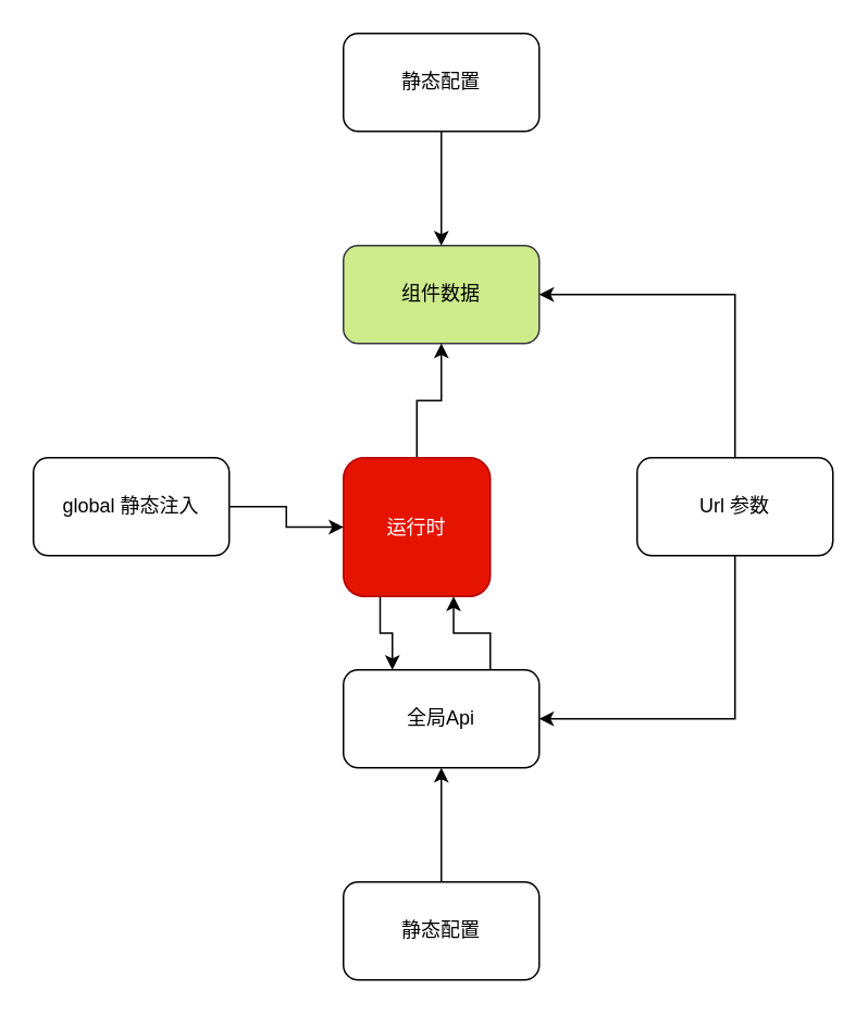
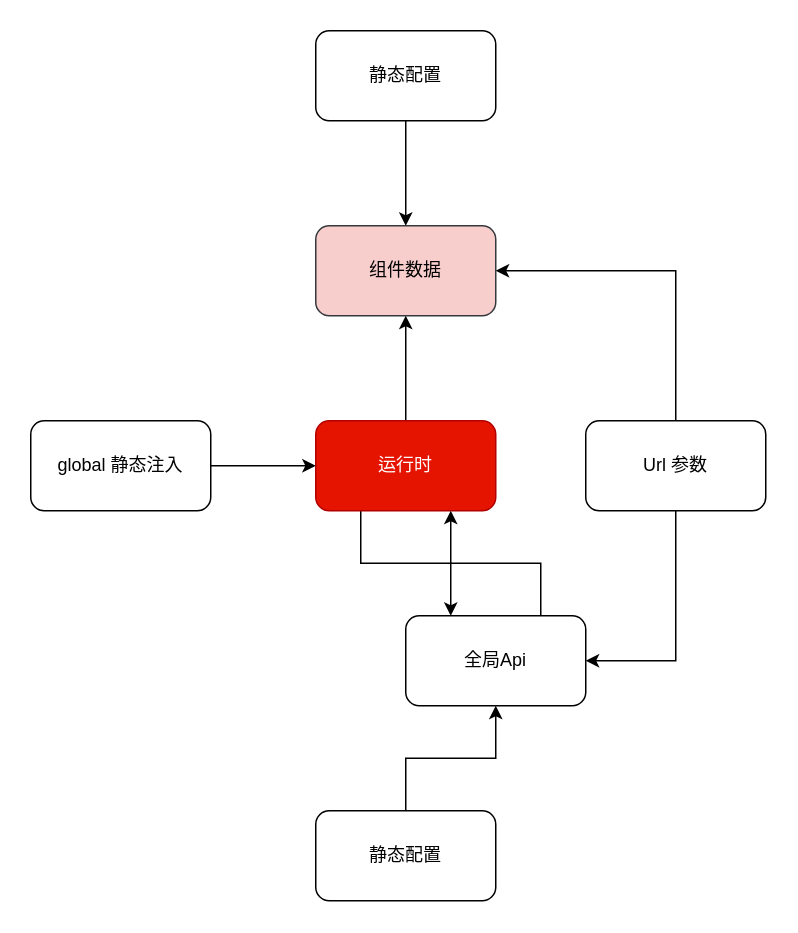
  <mxCell id="0" />
  <mxCell id="1" parent="0" />
- <mxCell id="2" value="组件数据" style="rounded=1;whiteSpace=wrap;html=1;fillColor=#cdeb8b;strokeColor=#36393d;" parent="1" vertex="1"><mxGeometry x="210" y="150" width="120" height="60" as="geometry" /></mxCell>
+ <mxCell id="2" value="组件数据" style="rounded=1;whiteSpace=wrap;html=1;fillColor=#f8cecc;strokeColor=#36393d;" parent="1" vertex="1"><mxGeometry x="210" y="150" width="120" height="60" as="geometry" /></mxCell>
  <mxCell id="3" style="edgeStyle=orthogonalEdgeStyle;rounded=0;orthogonalLoop=1;jettySize=auto;html=1;exitX=0.5;exitY=0;exitDx=0;exitDy=0;entryX=0.5;entryY=1;entryDx=0;entryDy=0;" parent="1" source="5" target="2" edge="1"><mxGeometry relative="1" as="geometry" /></mxCell>
  <mxCell id="4" style="edgeStyle=orthogonalEdgeStyle;rounded=0;orthogonalLoop=1;jettySize=auto;html=1;exitX=0.25;exitY=1;exitDx=0;exitDy=0;entryX=0.25;entryY=0;entryDx=0;entryDy=0;" parent="1" source="5" target="10" edge="1"><mxGeometry relative="1" as="geometry" /></mxCell>
- <mxCell id="5" value="运行时" style="rounded=1;whiteSpace=wrap;html=1;fillColor=#e51400;fontColor=#ffffff;strokeColor=#B20000;" parent="1" vertex="1"><mxGeometry x="210" y="280" width="90" height="85" as="geometry" /></mxCell>
+ <mxCell id="5" value="运行时" style="rounded=1;whiteSpace=wrap;html=1;fillColor=#e51400;fontColor=#ffffff;strokeColor=#B20000;" parent="1" vertex="1"><mxGeometry x="210" y="280" width="120" height="60" as="geometry" /></mxCell>
  <mxCell id="6" style="edgeStyle=orthogonalEdgeStyle;rounded=0;orthogonalLoop=1;jettySize=auto;html=1;exitX=0.5;exitY=0;exitDx=0;exitDy=0;entryX=1;entryY=0.5;entryDx=0;entryDy=0;" parent="1" source="8" target="2" edge="1"><mxGeometry relative="1" as="geometry" /></mxCell>
  <mxCell id="7" style="edgeStyle=orthogonalEdgeStyle;rounded=0;orthogonalLoop=1;jettySize=auto;html=1;exitX=0.5;exitY=1;exitDx=0;exitDy=0;entryX=1;entryY=0.5;entryDx=0;entryDy=0;" parent="1" source="8" target="10" edge="1"><mxGeometry relative="1" as="geometry" /></mxCell>
  <mxCell id="8" value="Url 参数" style="rounded=1;whiteSpace=wrap;html=1;" parent="1" vertex="1"><mxGeometry x="390" y="280" width="120" height="60" as="geometry" /></mxCell>
  <mxCell id="9" style="edgeStyle=orthogonalEdgeStyle;rounded=0;orthogonalLoop=1;jettySize=auto;html=1;exitX=0.75;exitY=0;exitDx=0;exitDy=0;entryX=0.75;entryY=1;entryDx=0;entryDy=0;" parent="1" source="10" target="5" edge="1"><mxGeometry relative="1" as="geometry" /></mxCell>
- <mxCell id="10" value="全局Api" style="rounded=1;whiteSpace=wrap;html=1;" parent="1" vertex="1"><mxGeometry x="210" y="410" width="120" height="60" as="geometry" /></mxCell>
+ <mxCell id="10" value="全局Api" style="rounded=1;whiteSpace=wrap;html=1;" parent="1" vertex="1"><mxGeometry x="270" y="410" width="120" height="60" as="geometry" /></mxCell>
  <mxCell id="11" style="edgeStyle=orthogonalEdgeStyle;rounded=0;orthogonalLoop=1;jettySize=auto;html=1;exitX=1;exitY=0.5;exitDx=0;exitDy=0;entryX=0;entryY=0.5;entryDx=0;entryDy=0;" parent="1" source="12" target="5" edge="1"><mxGeometry relative="1" as="geometry" /></mxCell>
  <mxCell id="12" value="global 静态注入" style="rounded=1;whiteSpace=wrap;html=1;" parent="1" vertex="1"><mxGeometry x="20" y="280" width="120" height="60" as="geometry" /></mxCell>
  <mxCell id="13" style="edgeStyle=orthogonalEdgeStyle;rounded=0;orthogonalLoop=1;jettySize=auto;html=1;exitX=0.5;exitY=1;exitDx=0;exitDy=0;entryX=0.5;entryY=0;entryDx=0;entryDy=0;" parent="1" source="14" target="2" edge="1"><mxGeometry relative="1" as="geometry" /></mxCell>
  <mxCell id="14" value="静态配置" style="rounded=1;whiteSpace=wrap;html=1;" parent="1" vertex="1"><mxGeometry x="210" y="20" width="120" height="60" as="geometry" /></mxCell>
  <mxCell id="15" style="edgeStyle=orthogonalEdgeStyle;rounded=0;orthogonalLoop=1;jettySize=auto;html=1;exitX=0.5;exitY=0;exitDx=0;exitDy=0;entryX=0.5;entryY=1;entryDx=0;entryDy=0;" parent="1" source="16" target="10" edge="1"><mxGeometry relative="1" as="geometry" /></mxCell>
  <mxCell id="16" value="静态配置" style="rounded=1;whiteSpace=wrap;html=1;" parent="1" vertex="1"><mxGeometry x="210" y="540" width="120" height="60" as="geometry" /></mxCell>
